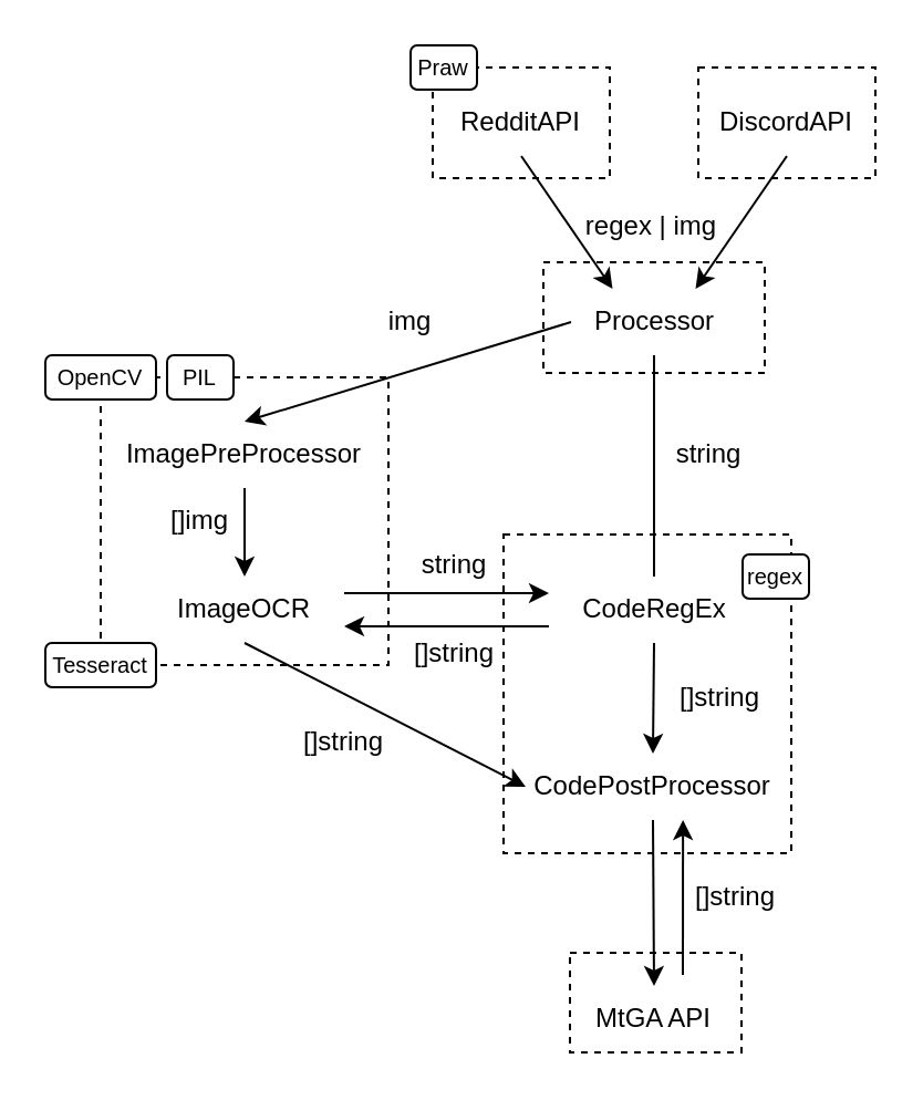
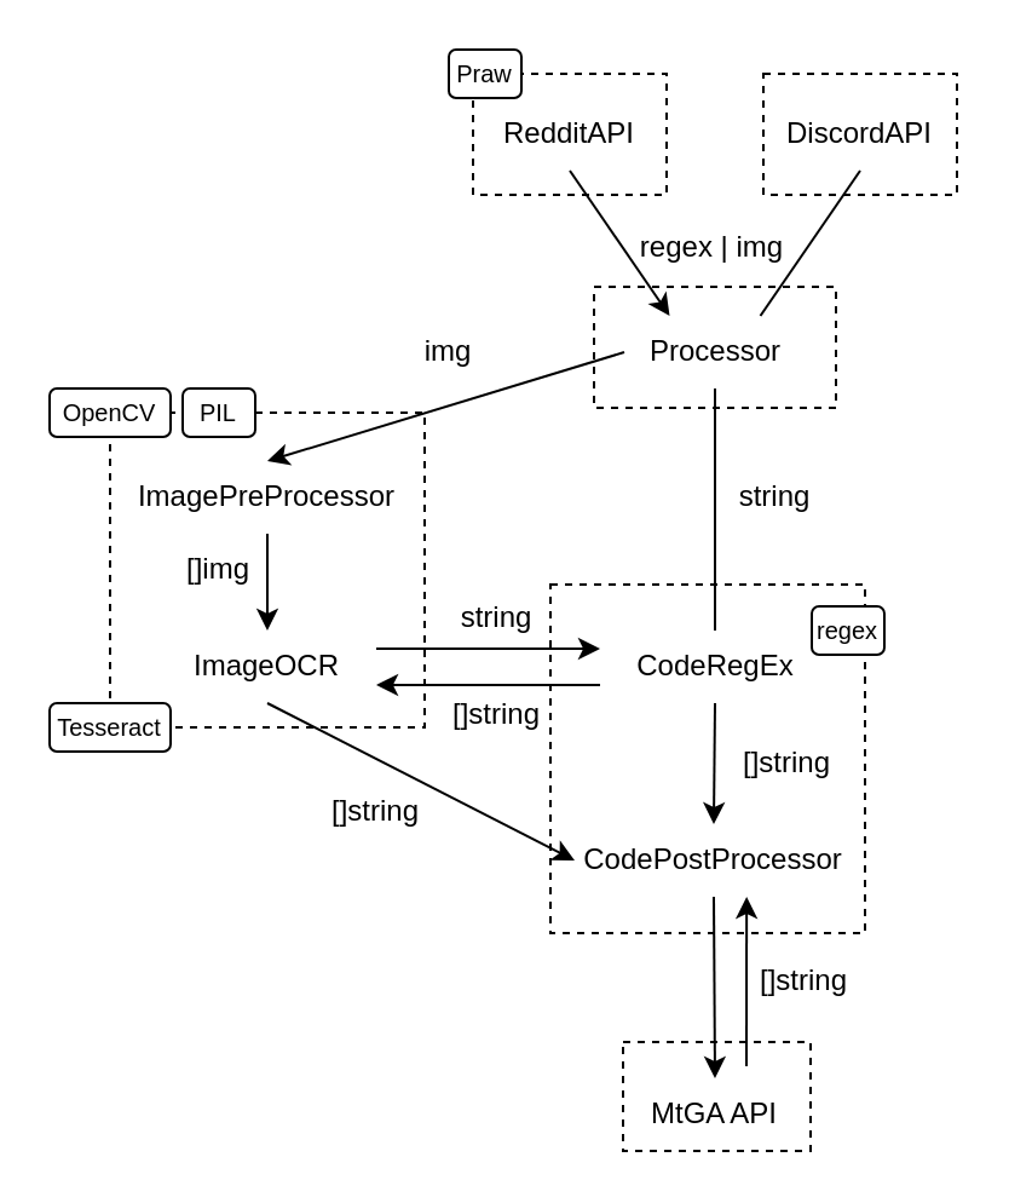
  <mxCell id="0" />
  <mxCell id="1" parent="0" />
  <mxCell id="2" value="" style="rounded=0;whiteSpace=wrap;html=1;dashed=1;fillColor=none;" vertex="1" parent="1"><mxGeometry x="245" y="118" width="100" height="50" as="geometry" /></mxCell>
  <mxCell id="3" value="" style="rounded=0;whiteSpace=wrap;html=1;dashed=1;fillColor=none;" vertex="1" parent="1"><mxGeometry x="227" y="241" width="130" height="144" as="geometry" /></mxCell>
  <mxCell id="4" value="" style="rounded=0;whiteSpace=wrap;html=1;dashed=1;fillColor=none;" vertex="1" parent="1"><mxGeometry x="257" y="430" width="77.5" height="45" as="geometry" /></mxCell>
  <mxCell id="5" value="" style="rounded=0;whiteSpace=wrap;html=1;dashed=1;fillColor=none;" vertex="1" parent="1"><mxGeometry x="45" y="170" width="130" height="130" as="geometry" /></mxCell>
  <mxCell id="6" value="RedditAPI" style="text;html=1;strokeColor=none;fillColor=none;align=center;verticalAlign=middle;whiteSpace=wrap;rounded=0;" vertex="1" parent="1"><mxGeometry x="205" y="40" width="60" height="30" as="geometry" /></mxCell>
  <mxCell id="7" value="DiscordAPI" style="text;html=1;strokeColor=none;fillColor=none;align=center;verticalAlign=middle;whiteSpace=wrap;rounded=0;" vertex="1" parent="1"><mxGeometry x="325" y="40" width="60" height="30" as="geometry" /></mxCell>
  <mxCell id="8" value="Processor" style="text;html=1;strokeColor=none;fillColor=none;align=center;verticalAlign=middle;whiteSpace=wrap;rounded=0;" vertex="1" parent="1"><mxGeometry x="257.5" y="130" width="75" height="30" as="geometry" /></mxCell>
  <mxCell id="9" value="CodeRegEx" style="text;html=1;strokeColor=none;fillColor=none;align=center;verticalAlign=middle;whiteSpace=wrap;rounded=0;" vertex="1" parent="1"><mxGeometry x="247.5" y="260" width="95" height="30" as="geometry" /></mxCell>
  <mxCell id="10" value="ImagePreProcessor" style="text;html=1;strokeColor=none;fillColor=none;align=center;verticalAlign=middle;whiteSpace=wrap;rounded=0;" vertex="1" parent="1"><mxGeometry x="55" y="190" width="110" height="30" as="geometry" /></mxCell>
  <mxCell id="11" value="ImageOCR" style="text;html=1;strokeColor=none;fillColor=none;align=center;verticalAlign=middle;whiteSpace=wrap;rounded=0;" vertex="1" parent="1"><mxGeometry x="65" y="260" width="90" height="30" as="geometry" /></mxCell>
  <mxCell id="12" value="CodePostProcessor" style="text;html=1;strokeColor=none;fillColor=none;align=center;verticalAlign=middle;whiteSpace=wrap;rounded=0;" vertex="1" parent="1"><mxGeometry x="237" y="340" width="115" height="30" as="geometry" /></mxCell>
  <mxCell id="13" value="MtGA API" style="text;html=1;strokeColor=none;fillColor=none;align=center;verticalAlign=middle;whiteSpace=wrap;rounded=0;" vertex="1" parent="1"><mxGeometry x="265" y="445" width="60" height="30" as="geometry" /></mxCell>
  <mxCell id="14" value="" style="endArrow=classic;html=1;rounded=0;exitX=0.5;exitY=1;exitDx=0;exitDy=0;entryX=0.25;entryY=0;entryDx=0;entryDy=0;" edge="1" parent="1" source="6" target="8"><mxGeometry width="50" height="50" relative="1" as="geometry"><mxPoint x="425" y="290" as="sourcePoint" /><mxPoint x="280" y="110" as="targetPoint" /></mxGeometry></mxCell>
- <mxCell id="15" value="" style="endArrow=classic;html=1;rounded=0;exitX=0.5;exitY=1;exitDx=0;exitDy=0;entryX=0.75;entryY=0;entryDx=0;entryDy=0;" edge="1" parent="1" source="7" target="8"><mxGeometry width="50" height="50" relative="1" as="geometry"><mxPoint x="225" y="90" as="sourcePoint" /><mxPoint x="315" y="110" as="targetPoint" /></mxGeometry></mxCell>
+ <mxCell id="15" value="" style="endArrow=none;html=1;rounded=0;exitX=0.5;exitY=1;exitDx=0;exitDy=0;entryX=0.75;entryY=0;entryDx=0;entryDy=0;" edge="1" parent="1" source="7" target="8"><mxGeometry width="50" height="50" relative="1" as="geometry"><mxPoint x="225" y="90" as="sourcePoint" /><mxPoint x="315" y="110" as="targetPoint" /></mxGeometry></mxCell>
  <mxCell id="16" value="" style="endArrow=none;html=1;rounded=0;exitX=0.5;exitY=1;exitDx=0;exitDy=0;entryX=0.5;entryY=0;entryDx=0;entryDy=0;" edge="1" parent="1" source="8" target="9"><mxGeometry width="50" height="50" relative="1" as="geometry"><mxPoint x="425" y="330" as="sourcePoint" /><mxPoint x="475" y="280" as="targetPoint" /></mxGeometry></mxCell>
  <mxCell id="17" value="" style="endArrow=classic;html=1;rounded=0;entryX=0.5;entryY=0;entryDx=0;entryDy=0;exitX=0.5;exitY=1;exitDx=0;exitDy=0;" edge="1" parent="1" source="9" target="12"><mxGeometry width="50" height="50" relative="1" as="geometry"><mxPoint x="295" y="290" as="sourcePoint" /><mxPoint x="305" y="270" as="targetPoint" /></mxGeometry></mxCell>
  <mxCell id="18" value="" style="endArrow=classic;html=1;rounded=0;entryX=0.5;entryY=0;entryDx=0;entryDy=0;exitX=0.5;exitY=1;exitDx=0;exitDy=0;" edge="1" parent="1" source="12" target="13"><mxGeometry width="50" height="50" relative="1" as="geometry"><mxPoint x="295" y="360" as="sourcePoint" /><mxPoint x="305" y="340" as="targetPoint" /></mxGeometry></mxCell>
  <mxCell id="19" value="" style="endArrow=classic;html=1;rounded=0;entryX=0.5;entryY=0;entryDx=0;entryDy=0;exitX=0;exitY=0.5;exitDx=0;exitDy=0;" edge="1" parent="1" source="8" target="10"><mxGeometry width="50" height="50" relative="1" as="geometry"><mxPoint x="305" y="370" as="sourcePoint" /><mxPoint x="165" y="205" as="targetPoint" /></mxGeometry></mxCell>
  <mxCell id="20" value="[]string" style="text;html=1;strokeColor=none;fillColor=none;align=center;verticalAlign=middle;whiteSpace=wrap;rounded=0;" vertex="1" parent="1"><mxGeometry x="295" y="300" width="60" height="30" as="geometry" /></mxCell>
  <mxCell id="21" value="[]string" style="text;html=1;strokeColor=none;fillColor=none;align=center;verticalAlign=middle;whiteSpace=wrap;rounded=0;" vertex="1" parent="1"><mxGeometry x="307" y="390" width="50" height="30" as="geometry" /></mxCell>
  <mxCell id="22" value="" style="endArrow=classic;html=1;rounded=0;entryX=0.618;entryY=1;entryDx=0;entryDy=0;entryPerimeter=0;" edge="1" parent="1" target="12"><mxGeometry width="50" height="50" relative="1" as="geometry"><mxPoint x="308" y="440" as="sourcePoint" /><mxPoint x="328" y="380" as="targetPoint" /></mxGeometry></mxCell>
  <mxCell id="23" value="" style="endArrow=classic;html=1;rounded=0;exitX=1;exitY=0.25;exitDx=0;exitDy=0;entryX=0;entryY=0.25;entryDx=0;entryDy=0;" edge="1" parent="1" source="11" target="9"><mxGeometry width="50" height="50" relative="1" as="geometry"><mxPoint x="425" y="320" as="sourcePoint" /><mxPoint x="475" y="270" as="targetPoint" /></mxGeometry></mxCell>
  <mxCell id="24" value="" style="endArrow=classic;html=1;rounded=0;exitX=0;exitY=0.75;exitDx=0;exitDy=0;entryX=1;entryY=0.75;entryDx=0;entryDy=0;" edge="1" parent="1" source="9" target="11"><mxGeometry width="50" height="50" relative="1" as="geometry"><mxPoint x="185" y="275" as="sourcePoint" /><mxPoint x="135" y="320" as="targetPoint" /></mxGeometry></mxCell>
  <mxCell id="25" value="" style="endArrow=classic;html=1;rounded=0;exitX=0.5;exitY=1;exitDx=0;exitDy=0;entryX=0.5;entryY=0;entryDx=0;entryDy=0;" edge="1" parent="1" source="10" target="11"><mxGeometry width="50" height="50" relative="1" as="geometry"><mxPoint x="385" y="314" as="sourcePoint" /><mxPoint x="435" y="264" as="targetPoint" /></mxGeometry></mxCell>
  <mxCell id="26" value="string" style="text;html=1;strokeColor=none;fillColor=none;align=center;verticalAlign=middle;whiteSpace=wrap;rounded=0;" vertex="1" parent="1"><mxGeometry x="290" y="190" width="60" height="30" as="geometry" /></mxCell>
  <mxCell id="27" value="img" style="text;html=1;strokeColor=none;fillColor=none;align=center;verticalAlign=middle;whiteSpace=wrap;rounded=0;" vertex="1" parent="1"><mxGeometry x="155" y="130" width="60" height="30" as="geometry" /></mxCell>
  <mxCell id="28" value="[]img" style="text;html=1;strokeColor=none;fillColor=none;align=center;verticalAlign=middle;whiteSpace=wrap;rounded=0;" vertex="1" parent="1"><mxGeometry x="70" y="220" width="40" height="30" as="geometry" /></mxCell>
  <mxCell id="29" value="" style="rounded=0;whiteSpace=wrap;html=1;dashed=1;fillColor=none;" vertex="1" parent="1"><mxGeometry x="195" y="30" width="80" height="50" as="geometry" /></mxCell>
  <mxCell id="30" value="" style="rounded=0;whiteSpace=wrap;html=1;dashed=1;fillColor=none;" vertex="1" parent="1"><mxGeometry x="315" y="30" width="80" height="50" as="geometry" /></mxCell>
  <mxCell id="31" value="[]string" style="text;html=1;strokeColor=none;fillColor=none;align=center;verticalAlign=middle;whiteSpace=wrap;rounded=0;" vertex="1" parent="1"><mxGeometry x="175" y="280" width="60" height="30" as="geometry" /></mxCell>
  <mxCell id="32" value="string" style="text;html=1;strokeColor=none;fillColor=none;align=center;verticalAlign=middle;whiteSpace=wrap;rounded=0;" vertex="1" parent="1"><mxGeometry x="175" y="240" width="60" height="30" as="geometry" /></mxCell>
  <mxCell id="33" value="regex | img" style="text;html=1;strokeColor=none;fillColor=none;align=center;verticalAlign=middle;whiteSpace=wrap;rounded=0;" vertex="1" parent="1"><mxGeometry x="258.5" y="87" width="70" height="30" as="geometry" /></mxCell>
  <mxCell id="34" value="" style="endArrow=classic;html=1;rounded=0;exitX=0.5;exitY=1;exitDx=0;exitDy=0;entryX=0;entryY=0.5;entryDx=0;entryDy=0;" edge="1" parent="1" source="11" target="12"><mxGeometry width="50" height="50" relative="1" as="geometry"><mxPoint x="305" y="290" as="sourcePoint" /><mxPoint x="355" y="240" as="targetPoint" /></mxGeometry></mxCell>
  <mxCell id="35" value="[]string" style="text;html=1;strokeColor=none;fillColor=none;align=center;verticalAlign=middle;whiteSpace=wrap;rounded=0;" vertex="1" parent="1"><mxGeometry x="125" y="320" width="60" height="30" as="geometry" /></mxCell>
  <mxCell id="36" value="&lt;font style=&quot;font-size: 10px;&quot;&gt;Praw&lt;/font&gt;" style="rounded=1;whiteSpace=wrap;html=1;" vertex="1" parent="1"><mxGeometry x="185" y="20" width="30" height="20" as="geometry" /></mxCell>
  <mxCell id="37" value="&lt;font style=&quot;font-size: 10px;&quot;&gt;Tesseract&lt;/font&gt;" style="rounded=1;whiteSpace=wrap;html=1;" vertex="1" parent="1"><mxGeometry x="20" y="290" width="50" height="20" as="geometry" /></mxCell>
  <mxCell id="38" value="&lt;font style=&quot;font-size: 10px;&quot;&gt;PIL&lt;/font&gt;" style="rounded=1;whiteSpace=wrap;html=1;" vertex="1" parent="1"><mxGeometry x="75" y="160" width="30" height="20" as="geometry" /></mxCell>
  <mxCell id="39" value="&lt;font style=&quot;font-size: 10px;&quot;&gt;OpenCV&lt;/font&gt;" style="rounded=1;whiteSpace=wrap;html=1;" vertex="1" parent="1"><mxGeometry x="20" y="160" width="50" height="20" as="geometry" /></mxCell>
  <mxCell id="40" value="&lt;font style=&quot;font-size: 10px;&quot;&gt;regex&lt;/font&gt;" style="rounded=1;whiteSpace=wrap;html=1;" vertex="1" parent="1"><mxGeometry x="335" y="250" width="30" height="20" as="geometry" /></mxCell>
